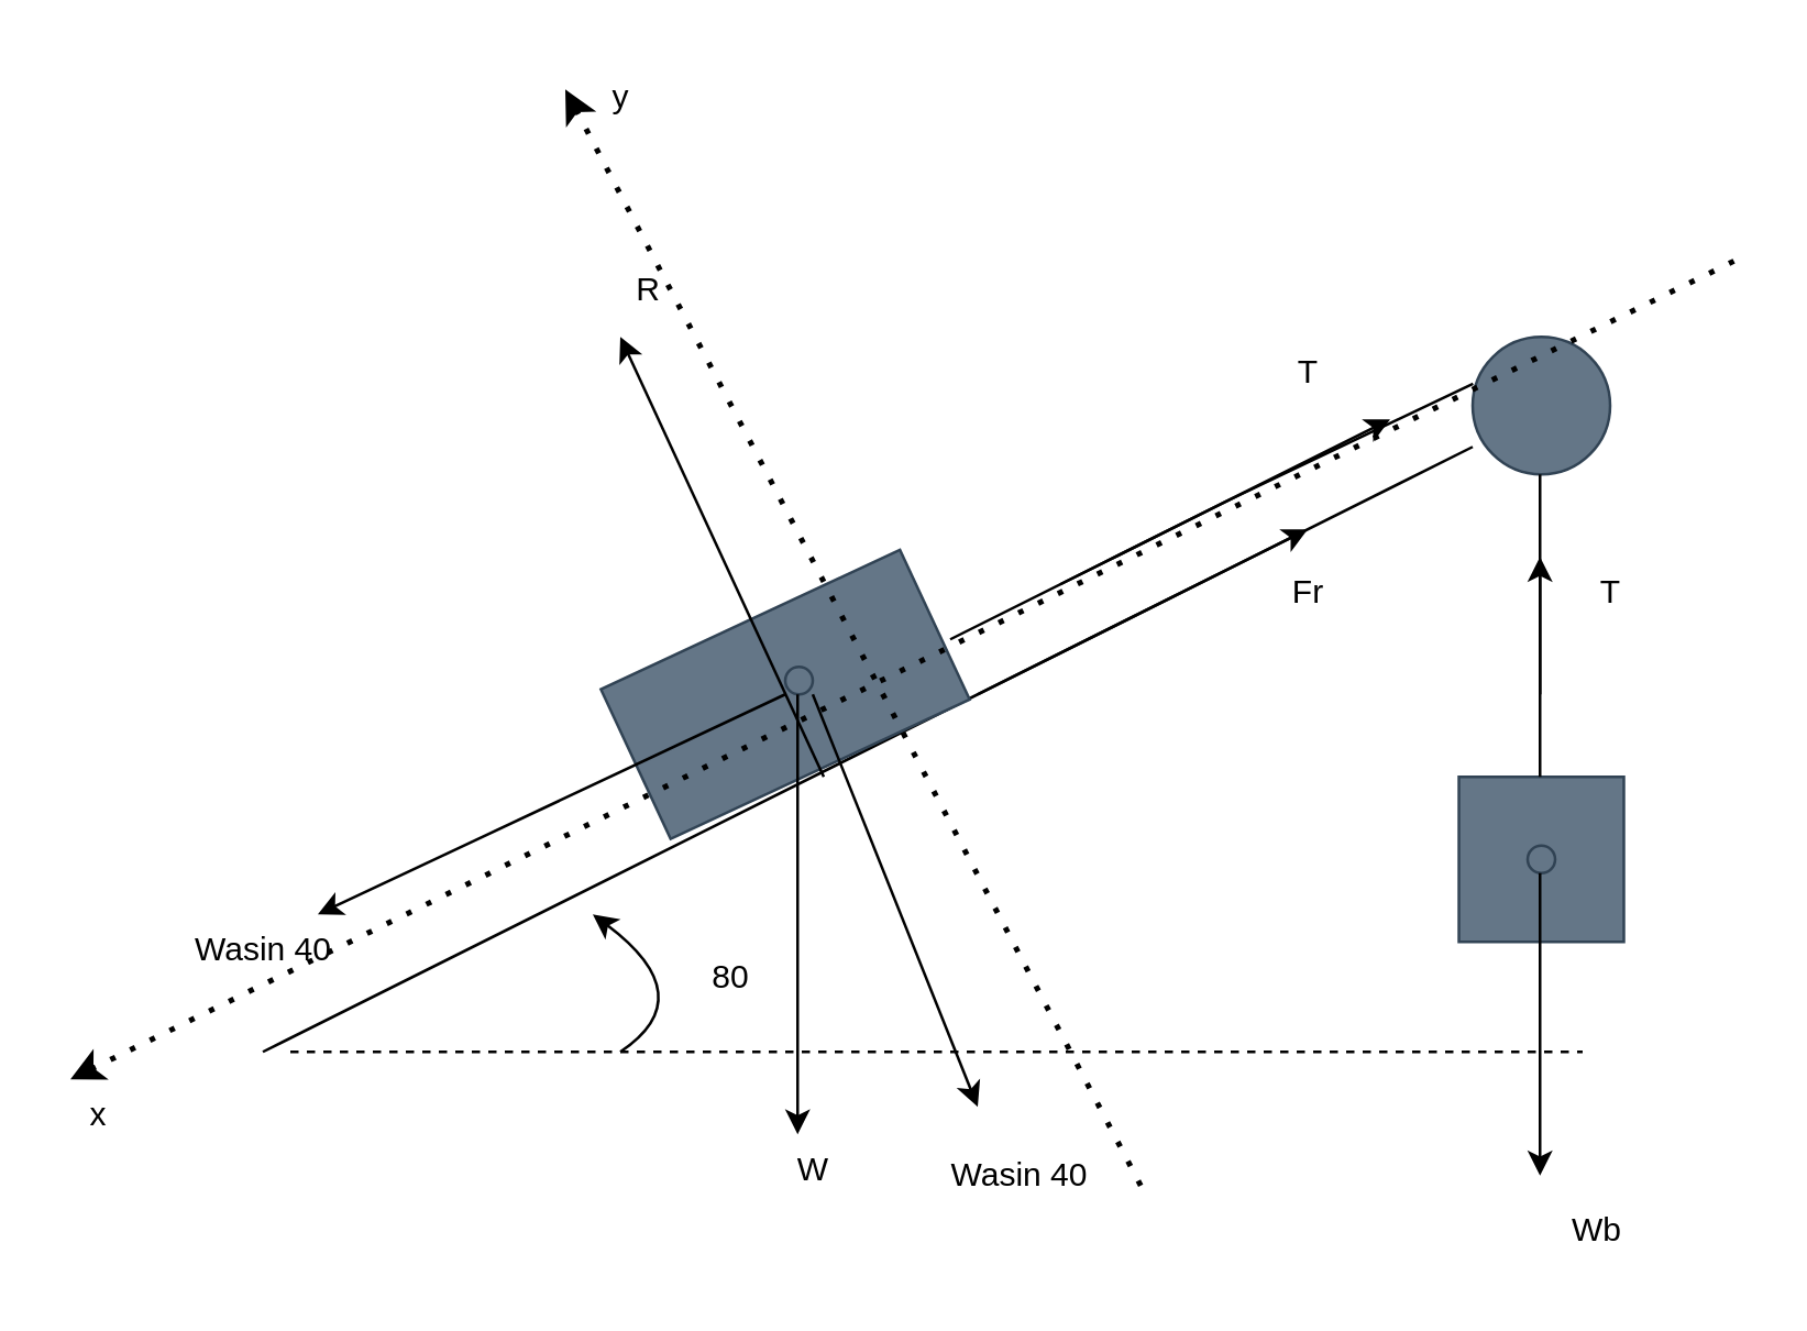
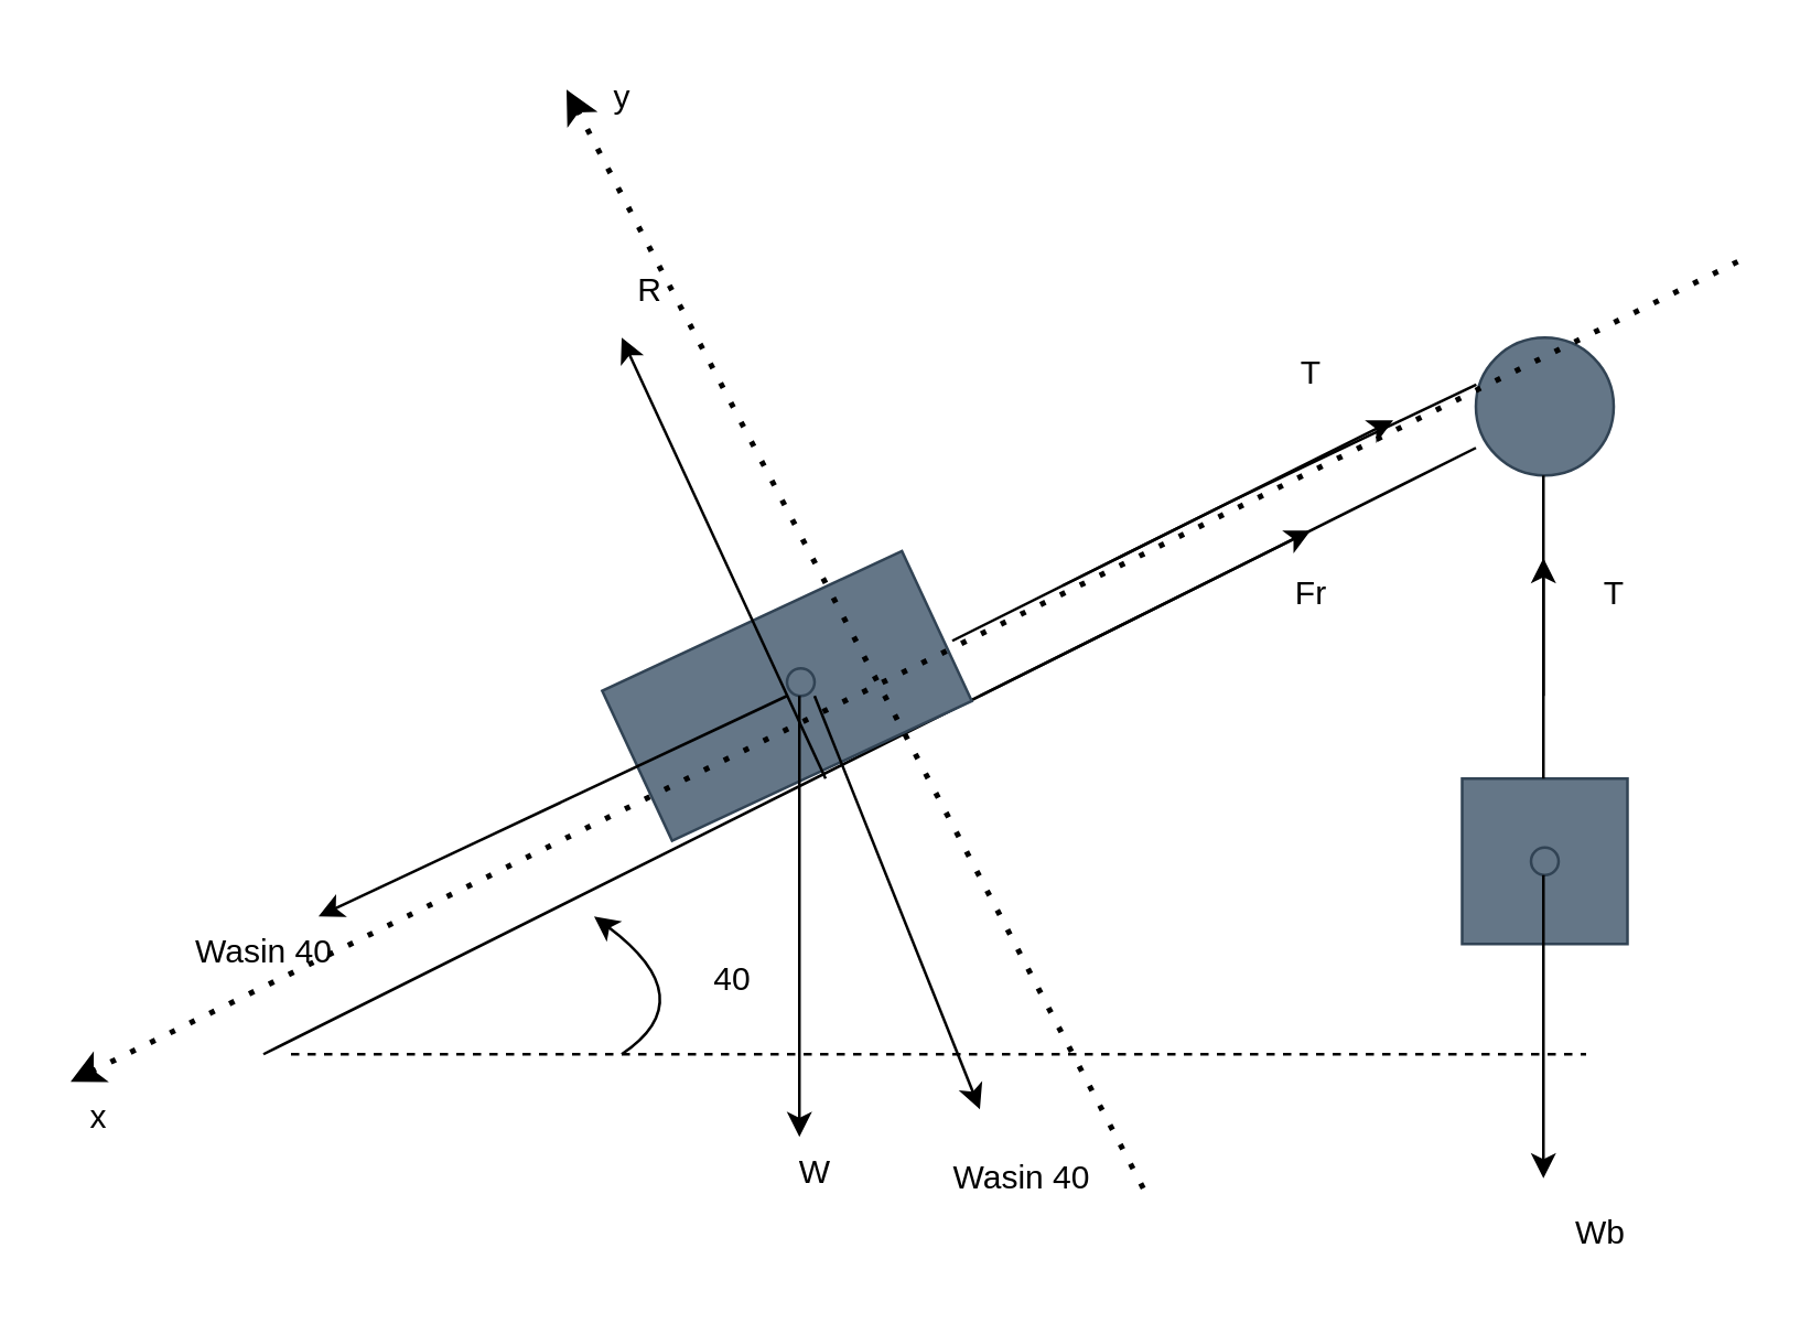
  <mxCell id="0" />
  <mxCell id="1" parent="0" />
  <mxCell id="2" value="" style="endArrow=none;html=1;rounded=0;" parent="1" edge="1"><mxGeometry width="50" height="50" relative="1" as="geometry"><mxPoint x="95" y="382" as="sourcePoint" /><mxPoint x="535" y="162" as="targetPoint" /></mxGeometry></mxCell>
  <mxCell id="3" value="" style="rounded=0;whiteSpace=wrap;html=1;rotation=-25;fillColor=#647687;fontColor=#ffffff;strokeColor=#314354;" vertex="1" parent="1"><mxGeometry x="225" y="222" width="120" height="60" as="geometry" /></mxCell>
  <mxCell id="4" value="" style="ellipse;whiteSpace=wrap;html=1;aspect=fixed;fillColor=#647687;fontColor=#ffffff;strokeColor=#314354;" vertex="1" parent="1"><mxGeometry x="535" y="122" width="50" height="50" as="geometry" /></mxCell>
  <mxCell id="5" value="" style="endArrow=none;html=1;rounded=0;entryX=0.003;entryY=0.341;entryDx=0;entryDy=0;entryPerimeter=0;" edge="1" parent="1" target="4"><mxGeometry width="50" height="50" relative="1" as="geometry"><mxPoint x="345" y="232" as="sourcePoint" /><mxPoint x="535" y="147" as="targetPoint" /><Array as="points"><mxPoint x="445" y="182" /></Array></mxGeometry></mxCell>
  <mxCell id="6" value="" style="rounded=0;whiteSpace=wrap;html=1;fillColor=#647687;fontColor=#ffffff;strokeColor=#314354;" vertex="1" parent="1"><mxGeometry x="530" y="282" width="60" height="60" as="geometry" /></mxCell>
  <mxCell id="7" value="" style="endArrow=none;html=1;rounded=0;" edge="1" parent="1"><mxGeometry width="50" height="50" relative="1" as="geometry"><mxPoint x="559.5" y="282" as="sourcePoint" /><mxPoint x="559.5" y="172" as="targetPoint" /></mxGeometry></mxCell>
  <mxCell id="8" value="" style="endArrow=none;dashed=1;html=1;rounded=0;" edge="1" parent="1"><mxGeometry width="50" height="50" relative="1" as="geometry"><mxPoint x="105" y="382" as="sourcePoint" /><mxPoint x="575" y="382" as="targetPoint" /></mxGeometry></mxCell>
  <mxCell id="9" value="" style="curved=1;endArrow=classic;html=1;rounded=0;" edge="1" parent="1"><mxGeometry width="50" height="50" relative="1" as="geometry"><mxPoint x="225" y="382" as="sourcePoint" /><mxPoint x="215" y="332" as="targetPoint" /><Array as="points"><mxPoint x="255" y="362" /></Array></mxGeometry></mxCell>
- <mxCell id="10" value="80" style="text;html=1;align=center;verticalAlign=middle;resizable=0;points=[];autosize=1;strokeColor=none;fillColor=none;" vertex="1" parent="1"><mxGeometry x="245" y="340" width="40" height="30" as="geometry" /></mxCell>
+ <mxCell id="10" value="40" style="text;html=1;align=center;verticalAlign=middle;resizable=0;points=[];autosize=1;strokeColor=none;fillColor=none;" vertex="1" parent="1"><mxGeometry x="245" y="340" width="40" height="30" as="geometry" /></mxCell>
  <mxCell id="11" value="" style="endArrow=classic;html=1;rounded=0;" edge="1" parent="1"><mxGeometry width="50" height="50" relative="1" as="geometry"><mxPoint x="299" y="282" as="sourcePoint" /><mxPoint x="225" y="122" as="targetPoint" /></mxGeometry></mxCell>
  <mxCell id="12" value="" style="ellipse;whiteSpace=wrap;html=1;aspect=fixed;fillColor=#647687;fontColor=#ffffff;strokeColor=#314354;" vertex="1" parent="1"><mxGeometry x="285" y="242" width="10" height="10" as="geometry" /></mxCell>
  <mxCell id="13" value="" style="endArrow=classic;html=1;rounded=0;" edge="1" parent="1"><mxGeometry width="50" height="50" relative="1" as="geometry"><mxPoint x="289.5" y="252" as="sourcePoint" /><mxPoint x="289.5" y="412" as="targetPoint" /></mxGeometry></mxCell>
  <mxCell id="14" value="" style="endArrow=classic;html=1;rounded=0;" edge="1" parent="1"><mxGeometry width="50" height="50" relative="1" as="geometry"><mxPoint x="285" y="252" as="sourcePoint" /><mxPoint x="115" y="332" as="targetPoint" /></mxGeometry></mxCell>
  <mxCell id="15" value="" style="endArrow=classic;html=1;rounded=0;" edge="1" parent="1"><mxGeometry width="50" height="50" relative="1" as="geometry"><mxPoint x="295" y="252" as="sourcePoint" /><mxPoint x="355" y="402" as="targetPoint" /></mxGeometry></mxCell>
  <mxCell id="16" value="" style="ellipse;whiteSpace=wrap;html=1;aspect=fixed;fillColor=#647687;fontColor=#ffffff;strokeColor=#314354;" vertex="1" parent="1"><mxGeometry x="555" y="307" width="10" height="10" as="geometry" /></mxCell>
  <mxCell id="17" value="" style="endArrow=classic;html=1;rounded=0;" edge="1" parent="1"><mxGeometry width="50" height="50" relative="1" as="geometry"><mxPoint x="559.5" y="317" as="sourcePoint" /><mxPoint x="559.5" y="427" as="targetPoint" /></mxGeometry></mxCell>
  <mxCell id="18" value="" style="endArrow=classic;html=1;rounded=0;" edge="1" parent="1"><mxGeometry width="50" height="50" relative="1" as="geometry"><mxPoint x="385" y="212" as="sourcePoint" /><mxPoint x="505" y="152" as="targetPoint" /></mxGeometry></mxCell>
  <mxCell id="19" value="" style="endArrow=classic;html=1;rounded=0;" edge="1" parent="1"><mxGeometry width="50" height="50" relative="1" as="geometry"><mxPoint x="559.5" y="252" as="sourcePoint" /><mxPoint x="559.5" y="202" as="targetPoint" /></mxGeometry></mxCell>
  <mxCell id="20" value="W" style="text;html=1;align=center;verticalAlign=middle;resizable=0;points=[];autosize=1;strokeColor=none;fillColor=none;" vertex="1" parent="1"><mxGeometry x="280" y="410" width="30" height="30" as="geometry" /></mxCell>
  <mxCell id="21" value="Wasin 40" style="text;html=1;align=center;verticalAlign=middle;resizable=0;points=[];autosize=1;strokeColor=none;fillColor=none;" vertex="1" parent="1"><mxGeometry x="335" y="412" width="70" height="30" as="geometry" /></mxCell>
  <mxCell id="22" value="Wasin 40" style="text;html=1;align=center;verticalAlign=middle;resizable=0;points=[];autosize=1;strokeColor=none;fillColor=none;" vertex="1" parent="1"><mxGeometry x="60" y="330" width="70" height="30" as="geometry" /></mxCell>
  <mxCell id="23" value="R" style="text;html=1;align=center;verticalAlign=middle;resizable=0;points=[];autosize=1;strokeColor=none;fillColor=none;" vertex="1" parent="1"><mxGeometry x="220" y="90" width="30" height="30" as="geometry" /></mxCell>
  <mxCell id="24" value="T" style="text;html=1;align=center;verticalAlign=middle;resizable=0;points=[];autosize=1;strokeColor=none;fillColor=none;" vertex="1" parent="1"><mxGeometry x="460" y="120" width="30" height="30" as="geometry" /></mxCell>
  <mxCell id="25" value="T" style="text;html=1;align=center;verticalAlign=middle;resizable=0;points=[];autosize=1;strokeColor=none;fillColor=none;" vertex="1" parent="1"><mxGeometry x="570" y="200" width="30" height="30" as="geometry" /></mxCell>
  <mxCell id="26" value="Wb" style="text;html=1;align=center;verticalAlign=middle;resizable=0;points=[];autosize=1;strokeColor=none;fillColor=none;" vertex="1" parent="1"><mxGeometry x="560" y="432" width="40" height="30" as="geometry" /></mxCell>
  <mxCell id="27" value="" style="endArrow=classic;html=1;rounded=0;" edge="1" parent="1"><mxGeometry width="50" height="50" relative="1" as="geometry"><mxPoint x="355" y="252" as="sourcePoint" /><mxPoint x="475" y="192" as="targetPoint" /></mxGeometry></mxCell>
  <mxCell id="28" value="Fr" style="text;html=1;align=center;verticalAlign=middle;resizable=0;points=[];autosize=1;strokeColor=none;fillColor=none;" vertex="1" parent="1"><mxGeometry x="460" y="200" width="30" height="30" as="geometry" /></mxCell>
  <mxCell id="29" value="" style="endArrow=none;dashed=1;html=1;dashPattern=1 3;strokeWidth=2;rounded=0;startArrow=classic;startFill=1;" edge="1" parent="1"><mxGeometry width="50" height="50" relative="1" as="geometry"><mxPoint x="25" y="392" as="sourcePoint" /><mxPoint x="635" y="92" as="targetPoint" /></mxGeometry></mxCell>
  <mxCell id="30" value="" style="endArrow=none;dashed=1;html=1;dashPattern=1 3;strokeWidth=2;rounded=0;startArrow=classic;startFill=1;" edge="1" parent="1"><mxGeometry width="50" height="50" relative="1" as="geometry"><mxPoint x="205" y="32" as="sourcePoint" /><mxPoint x="415" y="432" as="targetPoint" /></mxGeometry></mxCell>
  <mxCell id="31" value="y" style="text;html=1;align=center;verticalAlign=middle;resizable=0;points=[];autosize=1;strokeColor=none;fillColor=none;" vertex="1" parent="1"><mxGeometry x="210" y="20" width="30" height="30" as="geometry" /></mxCell>
  <mxCell id="32" value="x" style="text;html=1;align=center;verticalAlign=middle;resizable=0;points=[];autosize=1;strokeColor=none;fillColor=none;" vertex="1" parent="1"><mxGeometry x="20" y="390" width="30" height="30" as="geometry" /></mxCell>
